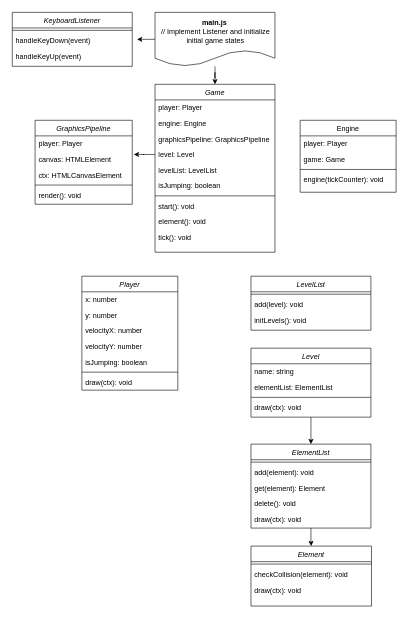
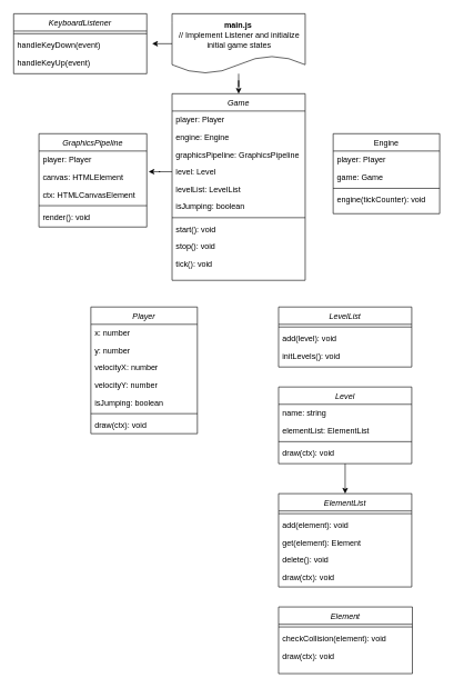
  <mxCell id="0" />
  <mxCell id="1" parent="0" />
  <mxCell id="2" value="Player" style="swimlane;fontStyle=2;align=center;verticalAlign=top;childLayout=stackLayout;horizontal=1;startSize=26;horizontalStack=0;resizeParent=1;resizeLast=0;collapsible=1;marginBottom=0;rounded=0;shadow=0;strokeWidth=1;" parent="1" vertex="1"><mxGeometry x="136" y="460" width="160" height="190" as="geometry"><mxRectangle x="230" y="140" width="160" height="26" as="alternateBounds" /></mxGeometry></mxCell>
  <mxCell id="3" value="x: number" style="text;align=left;verticalAlign=top;spacingLeft=4;spacingRight=4;overflow=hidden;rotatable=0;points=[[0,0.5],[1,0.5]];portConstraint=eastwest;" parent="2" vertex="1"><mxGeometry y="26" width="160" height="26" as="geometry" /></mxCell>
  <mxCell id="4" value="y: number" style="text;align=left;verticalAlign=top;spacingLeft=4;spacingRight=4;overflow=hidden;rotatable=0;points=[[0,0.5],[1,0.5]];portConstraint=eastwest;rounded=0;shadow=0;html=0;" parent="2" vertex="1"><mxGeometry y="52" width="160" height="26" as="geometry" /></mxCell>
  <mxCell id="5" value="velocityX: number" style="text;align=left;verticalAlign=top;spacingLeft=4;spacingRight=4;overflow=hidden;rotatable=0;points=[[0,0.5],[1,0.5]];portConstraint=eastwest;rounded=0;shadow=0;html=0;" parent="2" vertex="1"><mxGeometry y="78" width="160" height="26" as="geometry" /></mxCell>
  <mxCell id="6" value="velocityY: number" style="text;align=left;verticalAlign=top;spacingLeft=4;spacingRight=4;overflow=hidden;rotatable=0;points=[[0,0.5],[1,0.5]];portConstraint=eastwest;rounded=0;shadow=0;html=0;" parent="2" vertex="1"><mxGeometry y="104" width="160" height="26" as="geometry" /></mxCell>
  <mxCell id="7" value="isJumping: boolean" style="text;align=left;verticalAlign=top;spacingLeft=4;spacingRight=4;overflow=hidden;rotatable=0;points=[[0,0.5],[1,0.5]];portConstraint=eastwest;rounded=0;shadow=0;html=0;" parent="2" vertex="1"><mxGeometry y="130" width="160" height="26" as="geometry" /></mxCell>
  <mxCell id="8" value="" style="line;html=1;strokeWidth=1;align=left;verticalAlign=middle;spacingTop=-1;spacingLeft=3;spacingRight=3;rotatable=0;labelPosition=right;points=[];portConstraint=eastwest;" parent="2" vertex="1"><mxGeometry y="156" width="160" height="8" as="geometry" /></mxCell>
  <mxCell id="9" value="draw(ctx): void" style="text;align=left;verticalAlign=top;spacingLeft=4;spacingRight=4;overflow=hidden;rotatable=0;points=[[0,0.5],[1,0.5]];portConstraint=eastwest;" parent="2" vertex="1"><mxGeometry y="164" width="160" height="26" as="geometry" /></mxCell>
  <mxCell id="10" value="Engine" style="swimlane;fontStyle=0;align=center;verticalAlign=top;childLayout=stackLayout;horizontal=1;startSize=26;horizontalStack=0;resizeParent=1;resizeLast=0;collapsible=1;marginBottom=0;rounded=0;shadow=0;strokeWidth=1;" parent="1" vertex="1"><mxGeometry x="500" y="200" width="160" height="120" as="geometry"><mxRectangle x="550" y="140" width="160" height="26" as="alternateBounds" /></mxGeometry></mxCell>
  <mxCell id="11" value="player: Player" style="text;align=left;verticalAlign=top;spacingLeft=4;spacingRight=4;overflow=hidden;rotatable=0;points=[[0,0.5],[1,0.5]];portConstraint=eastwest;" parent="10" vertex="1"><mxGeometry y="26" width="160" height="26" as="geometry" /></mxCell>
  <mxCell id="12" value="game: Game" style="text;align=left;verticalAlign=top;spacingLeft=4;spacingRight=4;overflow=hidden;rotatable=0;points=[[0,0.5],[1,0.5]];portConstraint=eastwest;rounded=0;shadow=0;html=0;" parent="10" vertex="1"><mxGeometry y="52" width="160" height="26" as="geometry" /></mxCell>
  <mxCell id="13" value="" style="line;html=1;strokeWidth=1;align=left;verticalAlign=middle;spacingTop=-1;spacingLeft=3;spacingRight=3;rotatable=0;labelPosition=right;points=[];portConstraint=eastwest;" parent="10" vertex="1"><mxGeometry y="78" width="160" height="8" as="geometry" /></mxCell>
  <mxCell id="14" value="engine(tickCounter): void" style="text;align=left;verticalAlign=top;spacingLeft=4;spacingRight=4;overflow=hidden;rotatable=0;points=[[0,0.5],[1,0.5]];portConstraint=eastwest;" parent="10" vertex="1"><mxGeometry y="86" width="160" height="26" as="geometry" /></mxCell>
  <mxCell id="15" value="Game" style="swimlane;fontStyle=2;align=center;verticalAlign=top;childLayout=stackLayout;horizontal=1;startSize=26;horizontalStack=0;resizeParent=1;resizeLast=0;collapsible=1;marginBottom=0;rounded=0;shadow=0;strokeWidth=1;" parent="1" vertex="1"><mxGeometry x="258" y="140" width="200" height="280" as="geometry"><mxRectangle x="230" y="140" width="160" height="26" as="alternateBounds" /></mxGeometry></mxCell>
  <mxCell id="16" value="player: Player" style="text;align=left;verticalAlign=top;spacingLeft=4;spacingRight=4;overflow=hidden;rotatable=0;points=[[0,0.5],[1,0.5]];portConstraint=eastwest;" parent="15" vertex="1"><mxGeometry y="26" width="200" height="26" as="geometry" /></mxCell>
  <mxCell id="17" value="engine: Engine" style="text;align=left;verticalAlign=top;spacingLeft=4;spacingRight=4;overflow=hidden;rotatable=0;points=[[0,0.5],[1,0.5]];portConstraint=eastwest;rounded=0;shadow=0;html=0;" parent="15" vertex="1"><mxGeometry y="52" width="200" height="26" as="geometry" /></mxCell>
  <mxCell id="18" value="graphicsPipeline: GraphicsPipeline" style="text;align=left;verticalAlign=top;spacingLeft=4;spacingRight=4;overflow=hidden;rotatable=0;points=[[0,0.5],[1,0.5]];portConstraint=eastwest;rounded=0;shadow=0;html=0;" parent="15" vertex="1"><mxGeometry y="78" width="200" height="26" as="geometry" /></mxCell>
  <mxCell id="19" value="level: Level" style="text;align=left;verticalAlign=top;spacingLeft=4;spacingRight=4;overflow=hidden;rotatable=0;points=[[0,0.5],[1,0.5]];portConstraint=eastwest;rounded=0;shadow=0;html=0;" parent="15" vertex="1"><mxGeometry y="104" width="200" height="26" as="geometry" /></mxCell>
  <mxCell id="20" value="levelList: LevelList" style="text;align=left;verticalAlign=top;spacingLeft=4;spacingRight=4;overflow=hidden;rotatable=0;points=[[0,0.5],[1,0.5]];portConstraint=eastwest;rounded=0;shadow=0;html=0;" parent="15" vertex="1"><mxGeometry y="130" width="200" height="26" as="geometry" /></mxCell>
  <mxCell id="21" value="isJumping: boolean" style="text;align=left;verticalAlign=top;spacingLeft=4;spacingRight=4;overflow=hidden;rotatable=0;points=[[0,0.5],[1,0.5]];portConstraint=eastwest;rounded=0;shadow=0;html=0;" parent="15" vertex="1"><mxGeometry y="156" width="200" height="26" as="geometry" /></mxCell>
  <mxCell id="22" value="" style="line;html=1;strokeWidth=1;align=left;verticalAlign=middle;spacingTop=-1;spacingLeft=3;spacingRight=3;rotatable=0;labelPosition=right;points=[];portConstraint=eastwest;" parent="15" vertex="1"><mxGeometry y="182" width="200" height="8" as="geometry" /></mxCell>
  <mxCell id="23" value="start(): void" style="text;align=left;verticalAlign=top;spacingLeft=4;spacingRight=4;overflow=hidden;rotatable=0;points=[[0,0.5],[1,0.5]];portConstraint=eastwest;" parent="15" vertex="1"><mxGeometry y="190" width="200" height="26" as="geometry" /></mxCell>
- <mxCell id="24" value="element(): void" style="text;align=left;verticalAlign=top;spacingLeft=4;spacingRight=4;overflow=hidden;rotatable=0;points=[[0,0.5],[1,0.5]];portConstraint=eastwest;" parent="15" vertex="1"><mxGeometry y="216" width="200" height="26" as="geometry" /></mxCell>
+ <mxCell id="24" value="stop(): void" style="text;align=left;verticalAlign=top;spacingLeft=4;spacingRight=4;overflow=hidden;rotatable=0;points=[[0,0.5],[1,0.5]];portConstraint=eastwest;" parent="15" vertex="1"><mxGeometry y="216" width="200" height="26" as="geometry" /></mxCell>
  <mxCell id="25" value="tick(): void" style="text;align=left;verticalAlign=top;spacingLeft=4;spacingRight=4;overflow=hidden;rotatable=0;points=[[0,0.5],[1,0.5]];portConstraint=eastwest;" parent="15" vertex="1"><mxGeometry y="242" width="200" height="26" as="geometry" /></mxCell>
  <mxCell id="26" value="GraphicsPipeline" style="swimlane;fontStyle=2;align=center;verticalAlign=top;childLayout=stackLayout;horizontal=1;startSize=26;horizontalStack=0;resizeParent=1;resizeLast=0;collapsible=1;marginBottom=0;rounded=0;shadow=0;strokeWidth=1;" parent="1" vertex="1"><mxGeometry x="58" y="200" width="162" height="140" as="geometry"><mxRectangle x="230" y="140" width="160" height="26" as="alternateBounds" /></mxGeometry></mxCell>
  <mxCell id="27" value="player: Player" style="text;align=left;verticalAlign=top;spacingLeft=4;spacingRight=4;overflow=hidden;rotatable=0;points=[[0,0.5],[1,0.5]];portConstraint=eastwest;" parent="26" vertex="1"><mxGeometry y="26" width="162" height="26" as="geometry" /></mxCell>
  <mxCell id="28" value="canvas: HTMLElement" style="text;align=left;verticalAlign=top;spacingLeft=4;spacingRight=4;overflow=hidden;rotatable=0;points=[[0,0.5],[1,0.5]];portConstraint=eastwest;rounded=0;shadow=0;html=0;" parent="26" vertex="1"><mxGeometry y="52" width="162" height="26" as="geometry" /></mxCell>
  <mxCell id="29" value="ctx: HTMLCanvasElement " style="text;align=left;verticalAlign=top;spacingLeft=4;spacingRight=4;overflow=hidden;rotatable=0;points=[[0,0.5],[1,0.5]];portConstraint=eastwest;rounded=0;shadow=0;html=0;" parent="26" vertex="1"><mxGeometry y="78" width="162" height="26" as="geometry" /></mxCell>
  <mxCell id="30" value="" style="line;html=1;strokeWidth=1;align=left;verticalAlign=middle;spacingTop=-1;spacingLeft=3;spacingRight=3;rotatable=0;labelPosition=right;points=[];portConstraint=eastwest;" parent="26" vertex="1"><mxGeometry y="104" width="162" height="8" as="geometry" /></mxCell>
  <mxCell id="31" value="render(): void" style="text;align=left;verticalAlign=top;spacingLeft=4;spacingRight=4;overflow=hidden;rotatable=0;points=[[0,0.5],[1,0.5]];portConstraint=eastwest;" parent="26" vertex="1"><mxGeometry y="112" width="162" height="26" as="geometry" /></mxCell>
  <mxCell id="32" value="Element" style="swimlane;fontStyle=2;align=center;verticalAlign=top;childLayout=stackLayout;horizontal=1;startSize=26;horizontalStack=0;resizeParent=1;resizeLast=0;collapsible=1;marginBottom=0;rounded=0;shadow=0;strokeWidth=1;" parent="1" vertex="1"><mxGeometry x="418" y="910" width="201" height="100" as="geometry"><mxRectangle x="230" y="140" width="160" height="26" as="alternateBounds" /></mxGeometry></mxCell>
  <mxCell id="33" value="" style="line;html=1;strokeWidth=1;align=left;verticalAlign=middle;spacingTop=-1;spacingLeft=3;spacingRight=3;rotatable=0;labelPosition=right;points=[];portConstraint=eastwest;" parent="32" vertex="1"><mxGeometry y="26" width="201" height="8" as="geometry" /></mxCell>
  <mxCell id="34" value="checkCollision(element): void" style="text;align=left;verticalAlign=top;spacingLeft=4;spacingRight=4;overflow=hidden;rotatable=0;points=[[0,0.5],[1,0.5]];portConstraint=eastwest;" parent="32" vertex="1"><mxGeometry y="34" width="201" height="26" as="geometry" /></mxCell>
  <mxCell id="35" value="draw(ctx): void" style="text;align=left;verticalAlign=top;spacingLeft=4;spacingRight=4;overflow=hidden;rotatable=0;points=[[0,0.5],[1,0.5]];portConstraint=eastwest;" parent="32" vertex="1"><mxGeometry y="60" width="201" height="26" as="geometry" /></mxCell>
  <mxCell id="36" style="edgeStyle=orthogonalEdgeStyle;rounded=0;orthogonalLoop=1;jettySize=auto;html=1;" edge="1" parent="1" source="37" target="43"><mxGeometry relative="1" as="geometry" /></mxCell>
  <mxCell id="37" value="Level" style="swimlane;fontStyle=2;align=center;verticalAlign=top;childLayout=stackLayout;horizontal=1;startSize=26;horizontalStack=0;resizeParent=1;resizeLast=0;collapsible=1;marginBottom=0;rounded=0;shadow=0;strokeWidth=1;" parent="1" vertex="1"><mxGeometry x="418" y="580" width="200" height="115" as="geometry"><mxRectangle x="230" y="140" width="160" height="26" as="alternateBounds" /></mxGeometry></mxCell>
  <mxCell id="38" value="name: string" style="text;align=left;verticalAlign=top;spacingLeft=4;spacingRight=4;overflow=hidden;rotatable=0;points=[[0,0.5],[1,0.5]];portConstraint=eastwest;" parent="37" vertex="1"><mxGeometry y="26" width="200" height="26" as="geometry" /></mxCell>
  <mxCell id="39" value="elementList: ElementList" style="text;align=left;verticalAlign=top;spacingLeft=4;spacingRight=4;overflow=hidden;rotatable=0;points=[[0,0.5],[1,0.5]];portConstraint=eastwest;rounded=0;shadow=0;html=0;" parent="37" vertex="1"><mxGeometry y="52" width="200" height="26" as="geometry" /></mxCell>
  <mxCell id="40" value="" style="line;html=1;strokeWidth=1;align=left;verticalAlign=middle;spacingTop=-1;spacingLeft=3;spacingRight=3;rotatable=0;labelPosition=right;points=[];portConstraint=eastwest;" parent="37" vertex="1"><mxGeometry y="78" width="200" height="8" as="geometry" /></mxCell>
  <mxCell id="41" value="draw(ctx): void" style="text;align=left;verticalAlign=top;spacingLeft=4;spacingRight=4;overflow=hidden;rotatable=0;points=[[0,0.5],[1,0.5]];portConstraint=eastwest;" parent="37" vertex="1"><mxGeometry y="86" width="200" height="26" as="geometry" /></mxCell>
- <mxCell id="42" style="edgeStyle=orthogonalEdgeStyle;rounded=0;orthogonalLoop=1;jettySize=auto;html=1;entryX=0.5;entryY=0;entryDx=0;entryDy=0;" edge="1" parent="1" source="43" target="32"><mxGeometry relative="1" as="geometry" /></mxCell>
  <mxCell id="43" value="ElementList" style="swimlane;fontStyle=2;align=center;verticalAlign=top;childLayout=stackLayout;horizontal=1;startSize=26;horizontalStack=0;resizeParent=1;resizeLast=0;collapsible=1;marginBottom=0;rounded=0;shadow=0;strokeWidth=1;" parent="1" vertex="1"><mxGeometry x="418" y="740" width="200" height="140" as="geometry"><mxRectangle x="230" y="140" width="160" height="26" as="alternateBounds" /></mxGeometry></mxCell>
  <mxCell id="44" value="" style="line;html=1;strokeWidth=1;align=left;verticalAlign=middle;spacingTop=-1;spacingLeft=3;spacingRight=3;rotatable=0;labelPosition=right;points=[];portConstraint=eastwest;" parent="43" vertex="1"><mxGeometry y="26" width="200" height="8" as="geometry" /></mxCell>
  <mxCell id="45" value="add(element): void" style="text;align=left;verticalAlign=top;spacingLeft=4;spacingRight=4;overflow=hidden;rotatable=0;points=[[0,0.5],[1,0.5]];portConstraint=eastwest;" parent="43" vertex="1"><mxGeometry y="34" width="200" height="26" as="geometry" /></mxCell>
  <mxCell id="46" value="get(element): Element" style="text;align=left;verticalAlign=top;spacingLeft=4;spacingRight=4;overflow=hidden;rotatable=0;points=[[0,0.5],[1,0.5]];portConstraint=eastwest;" parent="43" vertex="1"><mxGeometry y="60" width="200" height="26" as="geometry" /></mxCell>
  <mxCell id="47" value="delete(): void" style="text;align=left;verticalAlign=top;spacingLeft=4;spacingRight=4;overflow=hidden;rotatable=0;points=[[0,0.5],[1,0.5]];portConstraint=eastwest;" parent="43" vertex="1"><mxGeometry y="86" width="200" height="26" as="geometry" /></mxCell>
  <mxCell id="48" value="draw(ctx): void" style="text;align=left;verticalAlign=top;spacingLeft=4;spacingRight=4;overflow=hidden;rotatable=0;points=[[0,0.5],[1,0.5]];portConstraint=eastwest;" parent="43" vertex="1"><mxGeometry y="112" width="200" height="26" as="geometry" /></mxCell>
  <mxCell id="49" value="KeyboardListener" style="swimlane;fontStyle=2;align=center;verticalAlign=top;childLayout=stackLayout;horizontal=1;startSize=26;horizontalStack=0;resizeParent=1;resizeLast=0;collapsible=1;marginBottom=0;rounded=0;shadow=0;strokeWidth=1;" parent="1" vertex="1"><mxGeometry x="20" width="200" height="90" as="geometry" y="20"><mxRectangle x="230" y="140" width="160" height="26" as="alternateBounds" /></mxGeometry></mxCell>
  <mxCell id="50" value="" style="line;html=1;strokeWidth=1;align=left;verticalAlign=middle;spacingTop=-1;spacingLeft=3;spacingRight=3;rotatable=0;labelPosition=right;points=[];portConstraint=eastwest;" parent="49" vertex="1"><mxGeometry y="26" width="200" height="8" as="geometry" /></mxCell>
  <mxCell id="51" value="handleKeyDown(event)" style="text;align=left;verticalAlign=top;spacingLeft=4;spacingRight=4;overflow=hidden;rotatable=0;points=[[0,0.5],[1,0.5]];portConstraint=eastwest;" parent="49" vertex="1"><mxGeometry y="34" width="200" height="26" as="geometry" /></mxCell>
  <mxCell id="52" value="handleKeyUp(event)" style="text;align=left;verticalAlign=top;spacingLeft=4;spacingRight=4;overflow=hidden;rotatable=0;points=[[0,0.5],[1,0.5]];portConstraint=eastwest;" parent="49" vertex="1"><mxGeometry y="60" width="200" height="26" as="geometry" /></mxCell>
  <mxCell id="53" style="edgeStyle=orthogonalEdgeStyle;rounded=0;orthogonalLoop=1;jettySize=auto;html=1;" parent="1" source="55" target="15" edge="1"><mxGeometry relative="1" as="geometry" /></mxCell>
  <mxCell id="54" style="edgeStyle=orthogonalEdgeStyle;rounded=0;orthogonalLoop=1;jettySize=auto;html=1;" edge="1" parent="1" source="55"><mxGeometry relative="1" as="geometry"><mxPoint x="228" y="65" as="targetPoint" /></mxGeometry></mxCell>
  <mxCell id="55" value="&lt;div style=&quot;text-align: center;&quot;&gt;&lt;span style=&quot;background-color: initial; text-align: left;&quot;&gt;&lt;b&gt;main.js&amp;nbsp;&lt;/b&gt;&lt;/span&gt;&lt;/div&gt;&lt;div style=&quot;text-align: center;&quot;&gt;&lt;span style=&quot;background-color: initial; text-align: left;&quot;&gt;// Implement Listener and initialize initial game states&lt;/span&gt;&lt;br&gt;&lt;/div&gt;" style="shape=document;whiteSpace=wrap;html=1;boundedLbl=1;align=left;" parent="1" vertex="1"><mxGeometry x="258" width="200" height="90" as="geometry" y="20" /></mxCell>
  <mxCell id="56" value="LevelList" style="swimlane;fontStyle=2;align=center;verticalAlign=top;childLayout=stackLayout;horizontal=1;startSize=26;horizontalStack=0;resizeParent=1;resizeLast=0;collapsible=1;marginBottom=0;rounded=0;shadow=0;strokeWidth=1;" parent="1" vertex="1"><mxGeometry x="418" y="460" width="200" height="90" as="geometry"><mxRectangle x="230" y="140" width="160" height="26" as="alternateBounds" /></mxGeometry></mxCell>
  <mxCell id="57" value="" style="line;html=1;strokeWidth=1;align=left;verticalAlign=middle;spacingTop=-1;spacingLeft=3;spacingRight=3;rotatable=0;labelPosition=right;points=[];portConstraint=eastwest;" parent="56" vertex="1"><mxGeometry y="26" width="200" height="8" as="geometry" /></mxCell>
  <mxCell id="58" value="add(level): void" style="text;align=left;verticalAlign=top;spacingLeft=4;spacingRight=4;overflow=hidden;rotatable=0;points=[[0,0.5],[1,0.5]];portConstraint=eastwest;" parent="56" vertex="1"><mxGeometry y="34" width="200" height="26" as="geometry" /></mxCell>
  <mxCell id="59" value="initLevels(): void" style="text;align=left;verticalAlign=top;spacingLeft=4;spacingRight=4;overflow=hidden;rotatable=0;points=[[0,0.5],[1,0.5]];portConstraint=eastwest;" parent="56" vertex="1"><mxGeometry y="60" width="200" height="26" as="geometry" /></mxCell>
  <mxCell id="60" style="edgeStyle=orthogonalEdgeStyle;rounded=0;orthogonalLoop=1;jettySize=auto;html=1;entryX=1.017;entryY=0.191;entryDx=0;entryDy=0;entryPerimeter=0;" parent="1" source="19" target="28" edge="1"><mxGeometry relative="1" as="geometry" /></mxCell>
